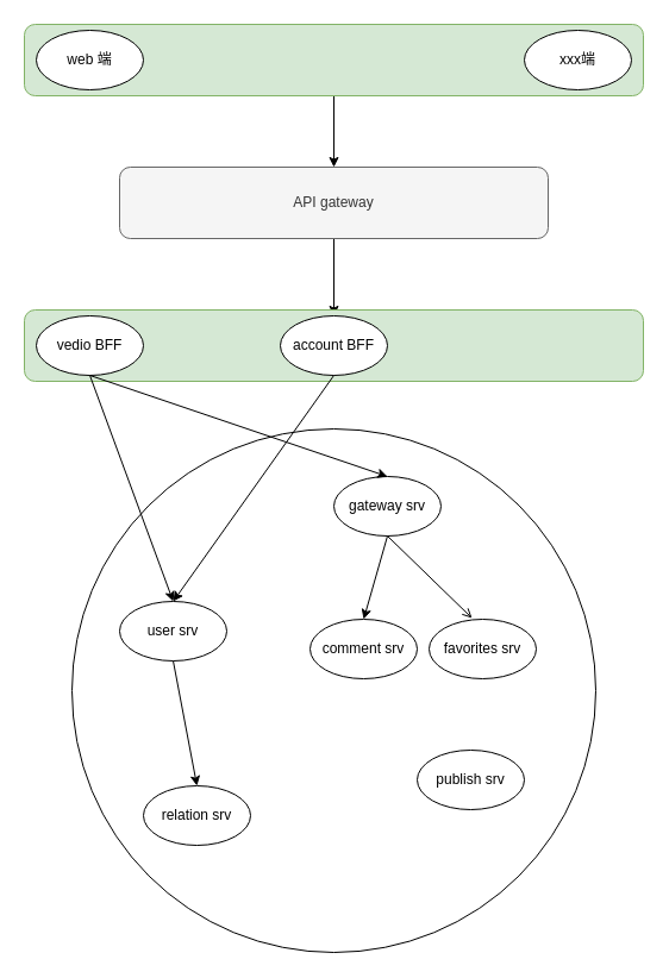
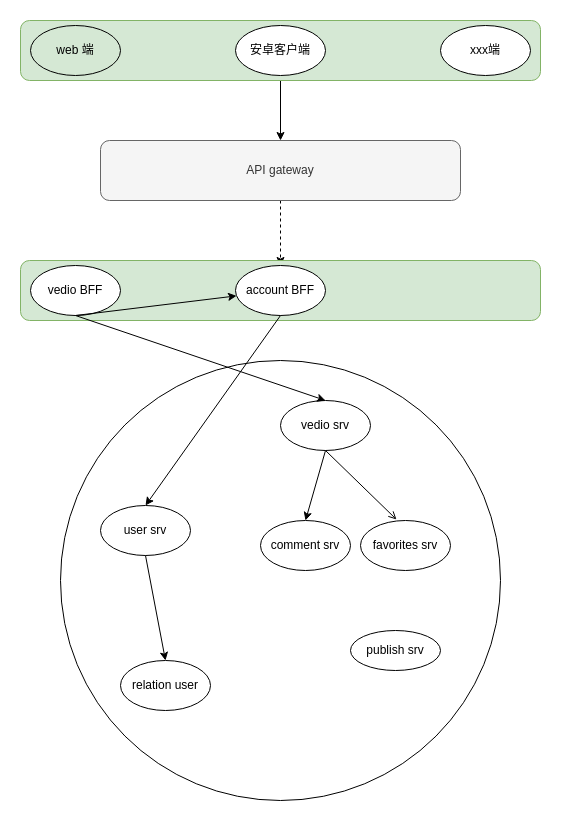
  <mxCell id="0" />
  <mxCell id="1" parent="0" />
  <mxCell id="2" value="" style="edgeStyle=orthogonalEdgeStyle;rounded=0;orthogonalLoop=1;jettySize=auto;html=1;" edge="1" parent="1" source="3" target="8"><mxGeometry relative="1" as="geometry" /></mxCell>
  <mxCell id="3" value="" style="rounded=1;whiteSpace=wrap;html=1;fillColor=#d5e8d4;strokeColor=#82b366;" parent="1" vertex="1"><mxGeometry x="20" y="20" width="520" height="60" as="geometry" /></mxCell>
- <mxCell id="4" value="web 端" style="ellipse;whiteSpace=wrap;html=1;" parent="1" vertex="1"><mxGeometry x="30" y="25" width="90" height="50" as="geometry" /></mxCell>
+ <mxCell id="4" value="web 端" style="ellipse;whiteSpace=wrap;html=1;fillColor=#d5e8d4;" parent="1" vertex="1"><mxGeometry x="30" y="25" width="90" height="50" as="geometry" /></mxCell>
+ <mxCell id="5" value="安卓客户端" style="ellipse;whiteSpace=wrap;html=1;" parent="1" vertex="1"><mxGeometry x="235" y="25" width="90" height="50" as="geometry" /></mxCell>
  <mxCell id="6" value="xxx端" style="ellipse;whiteSpace=wrap;html=1;" parent="1" vertex="1"><mxGeometry x="440" y="25" width="90" height="50" as="geometry" /></mxCell>
- <mxCell id="7" value="" style="edgeStyle=orthogonalEdgeStyle;rounded=0;orthogonalLoop=1;jettySize=auto;html=1;" edge="1" parent="1" source="8" target="10"><mxGeometry relative="1" as="geometry" /></mxCell>
+ <mxCell id="7" value="" style="edgeStyle=orthogonalEdgeStyle;rounded=0;orthogonalLoop=1;jettySize=auto;html=1;dashed=1;" edge="1" parent="1" source="8" target="10"><mxGeometry relative="1" as="geometry" /></mxCell>
  <mxCell id="8" value="API gateway" style="rounded=1;whiteSpace=wrap;html=1;fillColor=#f5f5f5;strokeColor=#666666;fontColor=#333333;" parent="1" vertex="1"><mxGeometry x="100" y="140" width="360" height="60" as="geometry" /></mxCell>
  <mxCell id="9" value="" style="rounded=1;whiteSpace=wrap;html=1;fillColor=#d5e8d4;strokeColor=#82b366;" parent="1" vertex="1"><mxGeometry x="20" y="260" width="520" height="60" as="geometry" /></mxCell>
  <mxCell id="10" value="account BFF" style="ellipse;whiteSpace=wrap;html=1;" parent="1" vertex="1"><mxGeometry x="235" y="265" width="90" height="50" as="geometry" /></mxCell>
  <mxCell id="11" value="" style="ellipse;whiteSpace=wrap;html=1;aspect=fixed;" parent="1" vertex="1"><mxGeometry x="60" y="360" width="440" height="440" as="geometry" /></mxCell>
  <mxCell id="12" value="vedio BFF" style="ellipse;whiteSpace=wrap;html=1;" parent="1" vertex="1"><mxGeometry x="30" y="265" width="90" height="50" as="geometry" /></mxCell>
  <mxCell id="13" value="user srv" style="ellipse;whiteSpace=wrap;html=1;" parent="1" vertex="1"><mxGeometry x="100" y="505" width="90" height="50" as="geometry" /></mxCell>
- <mxCell id="14" value="publish srv" style="ellipse;whiteSpace=wrap;html=1;" parent="1" vertex="1"><mxGeometry x="350" y="630" width="90" height="50" as="geometry" /></mxCell>
+ <mxCell id="14" value="publish srv" style="ellipse;whiteSpace=wrap;html=1;" parent="1" vertex="1"><mxGeometry x="350" y="630" width="90" height="40" as="geometry" /></mxCell>
  <mxCell id="15" value="comment srv" style="ellipse;whiteSpace=wrap;html=1;" parent="1" vertex="1"><mxGeometry x="260" y="520" width="90" height="50" as="geometry" /></mxCell>
- <mxCell id="16" value="relation srv" style="ellipse;whiteSpace=wrap;html=1;" parent="1" vertex="1"><mxGeometry x="120" y="660" width="90" height="50" as="geometry" /></mxCell>
+ <mxCell id="16" value="relation user" style="ellipse;whiteSpace=wrap;html=1;" parent="1" vertex="1"><mxGeometry x="120" y="660" width="90" height="50" as="geometry" /></mxCell>
  <mxCell id="17" value="favorites srv" style="ellipse;whiteSpace=wrap;html=1;" parent="1" vertex="1"><mxGeometry x="360" y="520" width="90" height="50" as="geometry" /></mxCell>
  <mxCell id="18" value="" style="endArrow=open;html=1;rounded=0;entryX=0.4;entryY=-0.02;entryDx=0;entryDy=0;entryPerimeter=0;exitX=0.5;exitY=1;exitDx=0;exitDy=0;" parent="1" source="19" target="17" edge="1"><mxGeometry width="50" height="50" relative="1" as="geometry"><mxPoint x="-20" y="530" as="sourcePoint" /><mxPoint x="-20" y="440" as="targetPoint" /></mxGeometry></mxCell>
- <mxCell id="19" value="gateway srv" style="ellipse;whiteSpace=wrap;html=1;" parent="1" vertex="1"><mxGeometry x="280" y="400" width="90" height="50" as="geometry" /></mxCell>
- <mxCell id="20" value="" style="endArrow=classic;html=1;rounded=0;entryX=0.5;entryY=0;entryDx=0;entryDy=0;exitX=0.5;exitY=1;exitDx=0;exitDy=0;" parent="1" source="12" target="13" edge="1"><mxGeometry width="50" height="50" relative="1" as="geometry"><mxPoint x="245" y="480" as="sourcePoint" /><mxPoint x="366" y="659" as="targetPoint" /></mxGeometry></mxCell>
+ <mxCell id="19" value="vedio srv" style="ellipse;whiteSpace=wrap;html=1;" parent="1" vertex="1"><mxGeometry x="280" y="400" width="90" height="50" as="geometry" /></mxCell>
+ <mxCell id="20" value="" style="endArrow=classic;html=1;rounded=0;exitX=0.5;exitY=1;exitDx=0;exitDy=0;" parent="1" source="12" target="10" edge="1"><mxGeometry width="50" height="50" relative="1" as="geometry"><mxPoint x="245" y="480" as="sourcePoint" /><mxPoint x="366" y="659" as="targetPoint" /></mxGeometry></mxCell>
  <mxCell id="21" value="" style="endArrow=classic;html=1;rounded=0;exitX=0.5;exitY=1;exitDx=0;exitDy=0;entryX=0.5;entryY=0;entryDx=0;entryDy=0;" parent="1" source="19" target="15" edge="1"><mxGeometry width="50" height="50" relative="1" as="geometry"><mxPoint x="245" y="480" as="sourcePoint" /><mxPoint x="145" y="630" as="targetPoint" /></mxGeometry></mxCell>
  <mxCell id="22" value="" style="endArrow=classic;html=1;rounded=0;entryX=0.5;entryY=0;entryDx=0;entryDy=0;exitX=0.5;exitY=1;exitDx=0;exitDy=0;" parent="1" source="13" target="16" edge="1"><mxGeometry width="50" height="50" relative="1" as="geometry"><mxPoint x="245" y="480" as="sourcePoint" /><mxPoint x="170" y="535" as="targetPoint" /></mxGeometry></mxCell>
  <mxCell id="23" value="" style="endArrow=classic;html=1;rounded=0;entryX=0.5;entryY=0;entryDx=0;entryDy=0;exitX=0.5;exitY=1;exitDx=0;exitDy=0;" edge="1" parent="1" source="10" target="13"><mxGeometry width="50" height="50" relative="1" as="geometry"><mxPoint x="245" y="480" as="sourcePoint" /><mxPoint x="175" y="540" as="targetPoint" /></mxGeometry></mxCell>
  <mxCell id="24" value="" style="endArrow=classic;html=1;rounded=0;entryX=0.5;entryY=0;entryDx=0;entryDy=0;exitX=0.5;exitY=1;exitDx=0;exitDy=0;" edge="1" parent="1" source="12" target="19"><mxGeometry width="50" height="50" relative="1" as="geometry"><mxPoint x="255" y="490" as="sourcePoint" /><mxPoint x="185" y="550" as="targetPoint" /></mxGeometry></mxCell>
